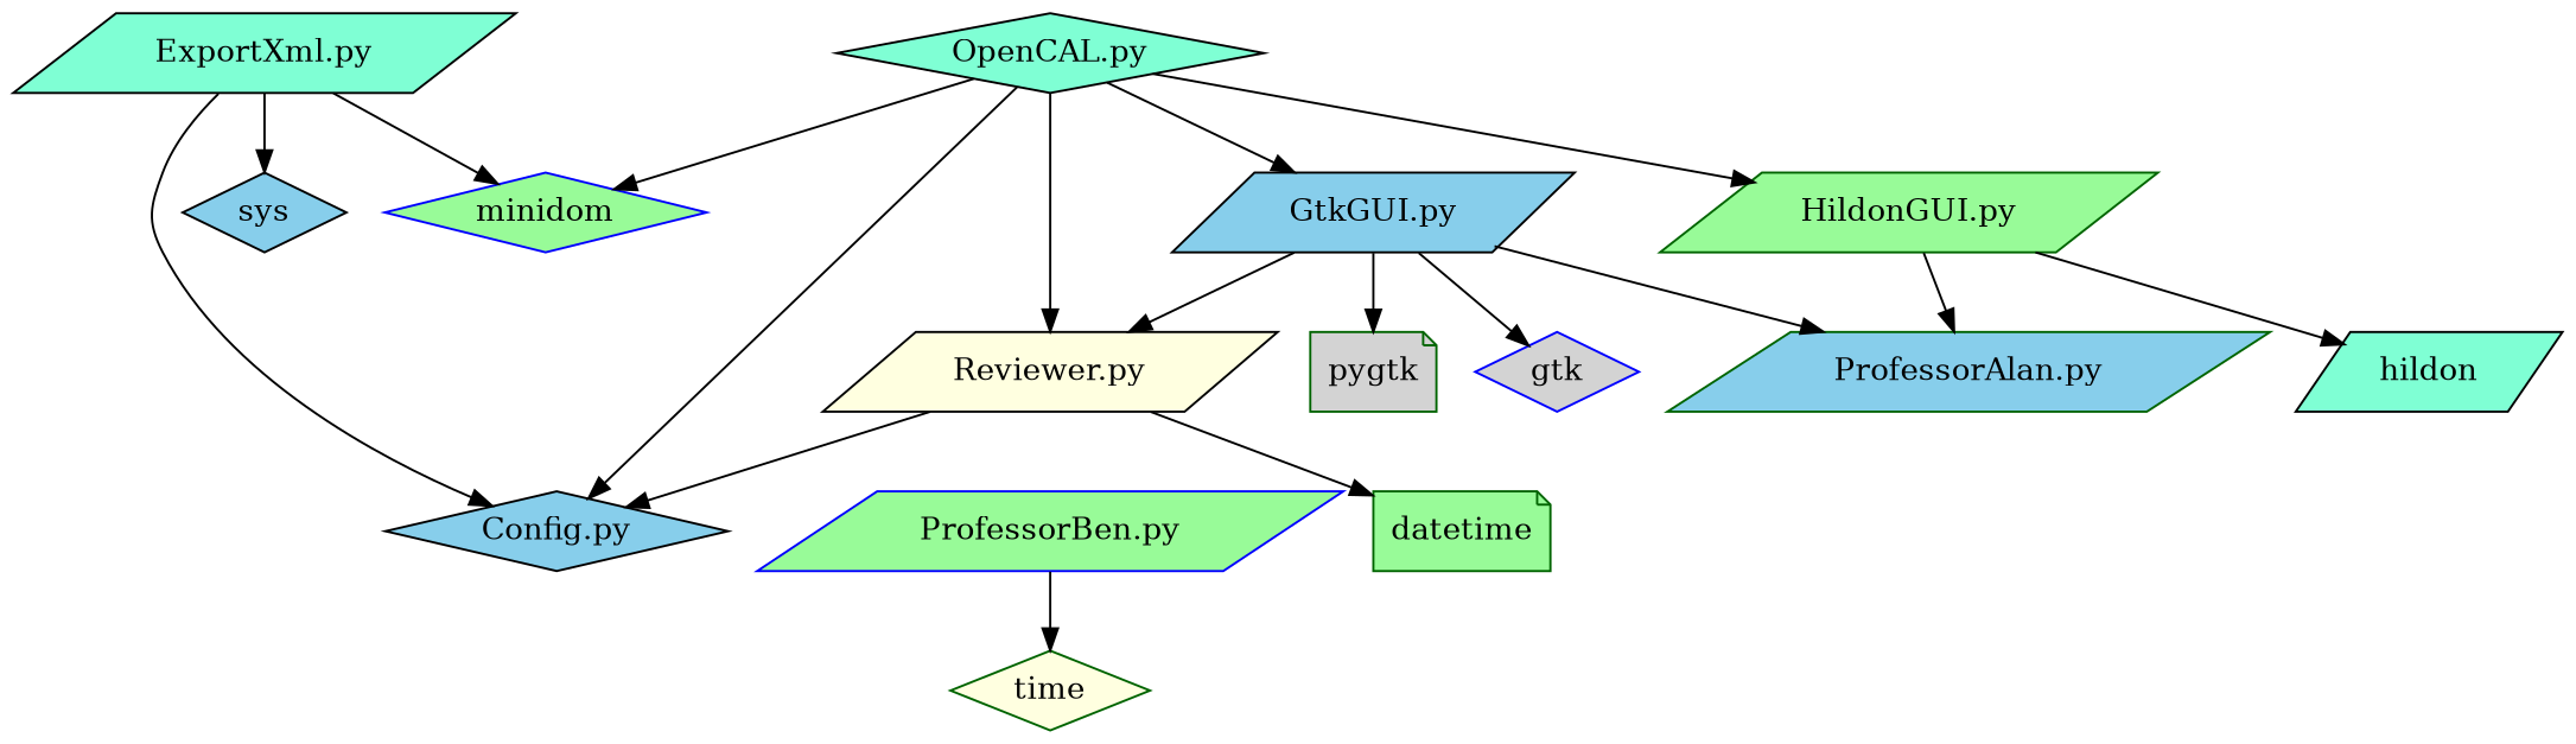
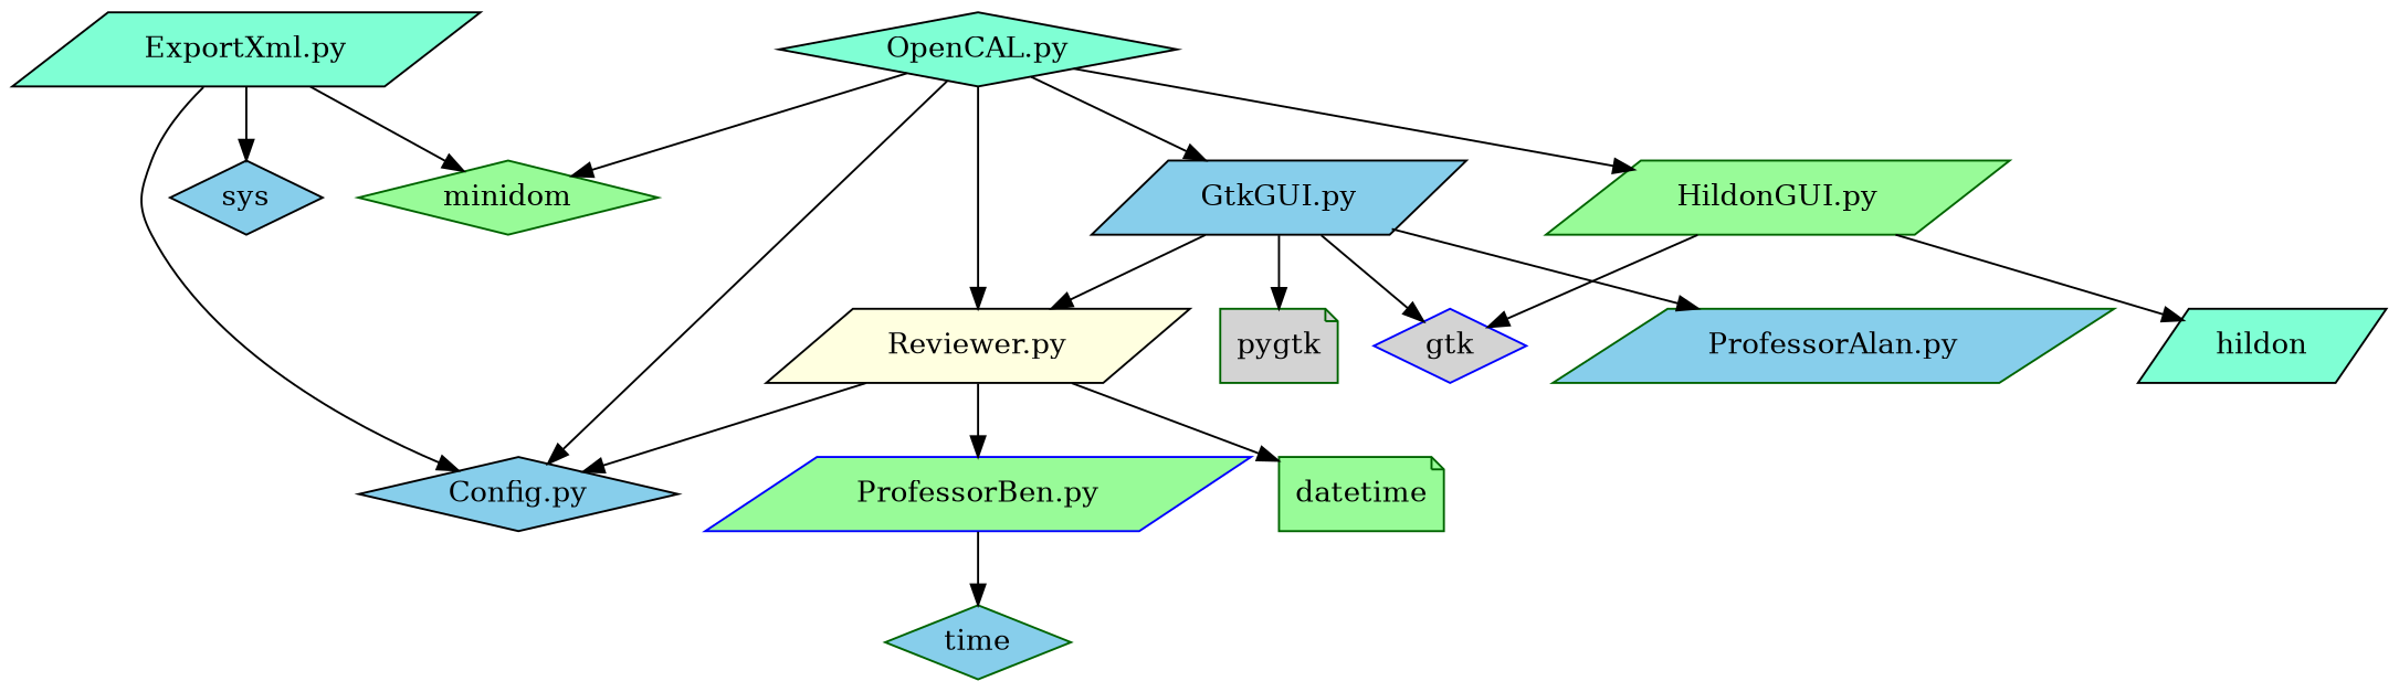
  digraph {
    node [color=black fillcolor=skyblue shape=parallelogram style=filled]
    n1 [label="Config.py" shape=diamond]
    n2 [fillcolor=aquamarine label="ExportXml.py"]
-   minidom [color=blue fillcolor=palegreen shape=diamond]
+   minidom [color=darkgreen fillcolor=palegreen shape=diamond]
    sys [shape=diamond]
    n5 [label="GtkGUI.py"]
    n6 [fillcolor=lightyellow label="Reviewer.py"]
    pygtk [color=darkgreen fillcolor=lightgrey shape=note]
    gtk [color=blue fillcolor=lightgrey shape=diamond]
    n9 [color=darkgreen label="ProfessorAlan.py"]
    n10 [color=blue fillcolor=palegreen label="ProfessorBen.py"]
    datetime [color=darkgreen fillcolor=palegreen shape=note]
    n12 [color=darkgreen fillcolor=palegreen label="HildonGUI.py"]
    hildon [fillcolor=aquamarine]
    n14 [fillcolor=aquamarine label="OpenCAL.py" shape=diamond]
-   time [color=darkgreen fillcolor=lightyellow shape=diamond]
+   time [color=darkgreen shape=diamond]
    n2 -> n1
    n2 -> minidom
    n2 -> sys
    n5 -> n6
    n5 -> pygtk
    n5 -> gtk
    n5 -> n9
    n6 -> n1
+   n6 -> n10
    n6 -> datetime
    n10 -> time
-   n12 -> n9
+   n12 -> gtk
    n12 -> hildon
    n14 -> n1
    n14 -> minidom
    n14 -> n5
    n14 -> n6
    n14 -> n12
  }
